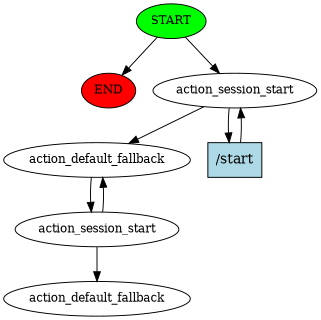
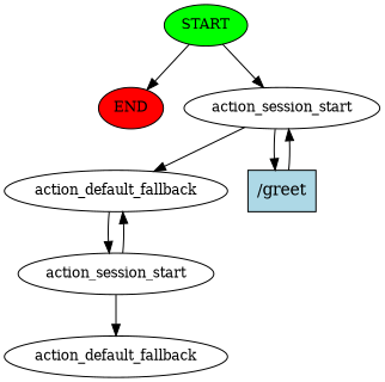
  digraph {
    node [fontsize=12]
    n1 [fillcolor=green label=START style=filled]
    n2 [fillcolor=red label=END style=filled]
    n3 [label=action_session_start]
    n4 [label=action_default_fallback]
-   n5 [fillcolor=lightblue label="/start" shape=rect style=filled fontsize=""]
+   n5 [fillcolor=lightblue label="/greet" shape=rect style=filled fontsize=""]
    n6 [label=action_session_start]
    n7 [label=action_default_fallback]
    n1 -> n2
    n1 -> n3
    n3 -> n4
    n3 -> n5
    n4 -> n6
    n5 -> n3
    n6 -> n4
    n6 -> n7
  }
